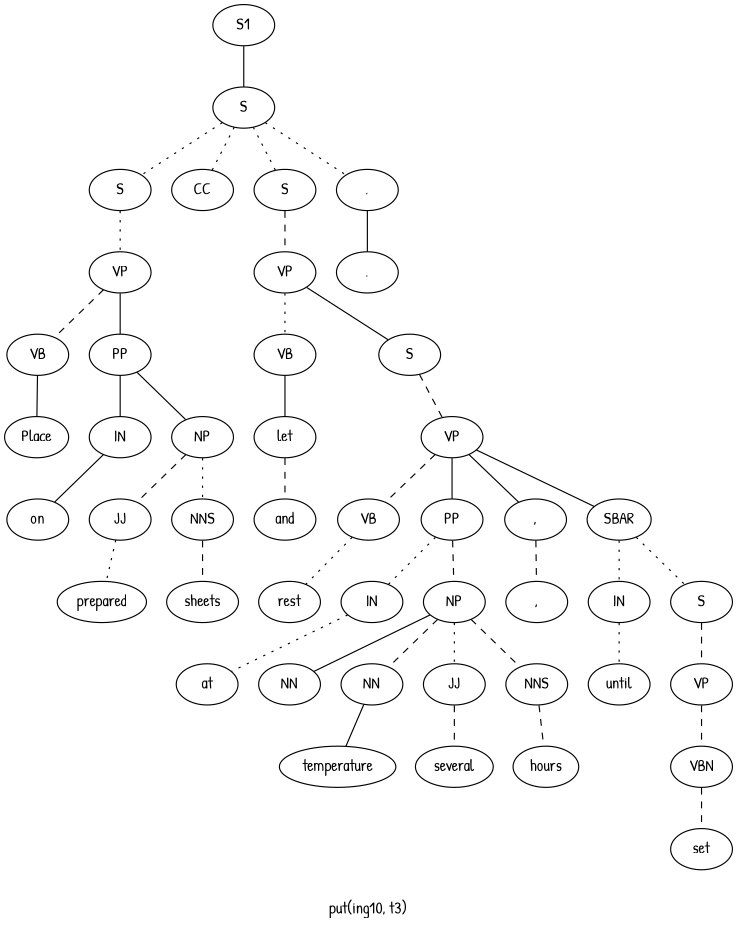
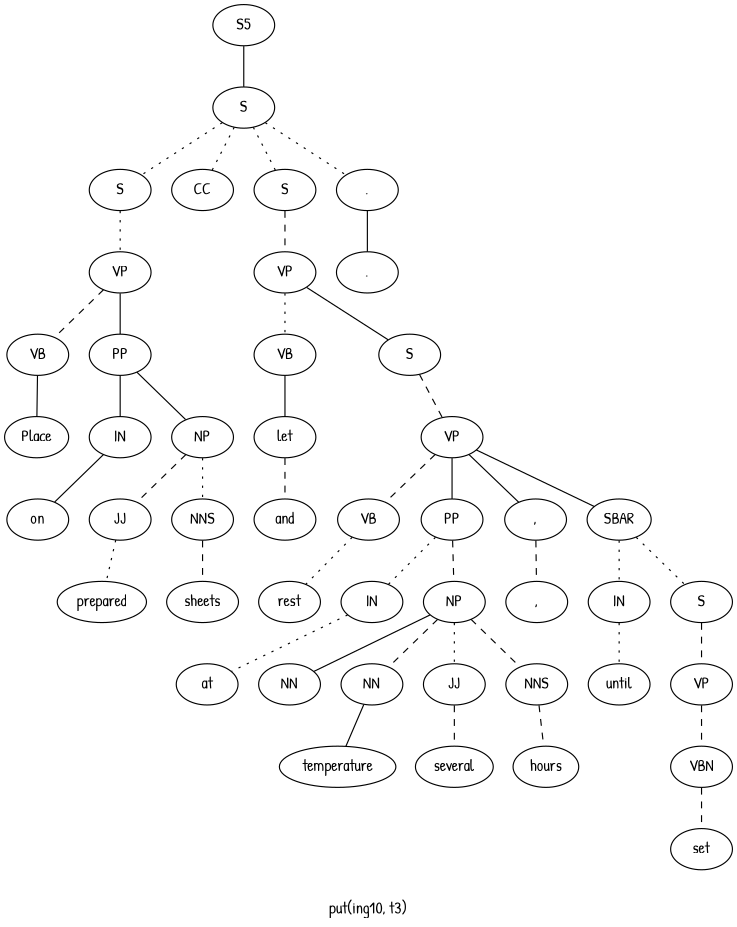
  graph {
    fontname="Patrick Hand"
    label="put(ing10, t3)"
    node [fontname="Patrick Hand"]
    edge [fontname="Patrick Hand" style=dashed]
-   n1 [label=S1]
+   n1 [label=S5]
    n2 [label=S]
    n3 [label=S]
    n4 [label=CC]
    n5 [label=S]
    n6 [label="."]
    n7 [label=VP]
    n8 [label=VP]
    n9 [label="."]
    n10 [label=VB]
    n11 [label=PP]
    n12 [label=Place]
    n13 [label=IN]
    n14 [label=NP]
    n15 [label=on]
    n16 [label=JJ]
    n17 [label=NNS]
    n18 [label=prepared]
    n19 [label=sheets]
    n20 [label=and]
    n21 [label=VB]
    n22 [label=S]
    n23 [label=let]
    n24 [label=VP]
    n25 [label=VB]
    n26 [label=PP]
    n27 [label=","]
    n28 [label=SBAR]
    n29 [label=rest]
    n30 [label=IN]
    n31 [label=NP]
    n32 [label=","]
    n33 [label=IN]
    n34 [label=S]
    n35 [label=at]
    n36 [label=NN]
    n37 [label=NN]
    n38 [label=JJ]
    n39 [label=NNS]
    n40 [label=temperature]
    n41 [label=several]
    n42 [label=hours]
    n43 [label=until]
    n44 [label=VP]
    n45 [label=VBN]
    n46 [label=set]
    n1 -- n2 [style=solid]
    n2 -- n3 [style=dotted]
    n2 -- n4 [style=dotted]
    n2 -- n5 [style=dotted]
    n2 -- n6 [style=dotted]
    n3 -- n7 [style=dotted]
    n5 -- n8
    n6 -- n9 [style=solid]
    n7 -- n10
    n7 -- n11 [style=solid]
    n8 -- n21 [style=dotted]
    n8 -- n22 [style=solid]
    n10 -- n12 [style=solid]
    n11 -- n13 [style=solid]
    n11 -- n14 [style=solid]
    n13 -- n15 [style=solid]
    n14 -- n16
    n14 -- n17 [style=dotted]
    n16 -- n18 [style=dotted]
    n17 -- n19
    n21 -- n23 [style=solid]
    n22 -- n24
    n23 -- n20
    n24 -- n25
    n24 -- n26 [style=solid]
    n24 -- n27 [style=solid]
    n24 -- n28 [style=solid]
    n25 -- n29 [style=dotted]
    n26 -- n30 [style=dotted]
    n26 -- n31
    n27 -- n32
    n28 -- n33 [style=dotted]
    n28 -- n34 [style=dotted]
    n30 -- n35 [style=dotted]
    n31 -- n36 [style=solid]
    n31 -- n37
    n31 -- n38 [style=dotted]
    n31 -- n39
    n33 -- n43 [style=dotted]
    n34 -- n44
    n37 -- n40 [style=solid]
    n38 -- n41
    n39 -- n42
    n44 -- n45
    n45 -- n46
  }
